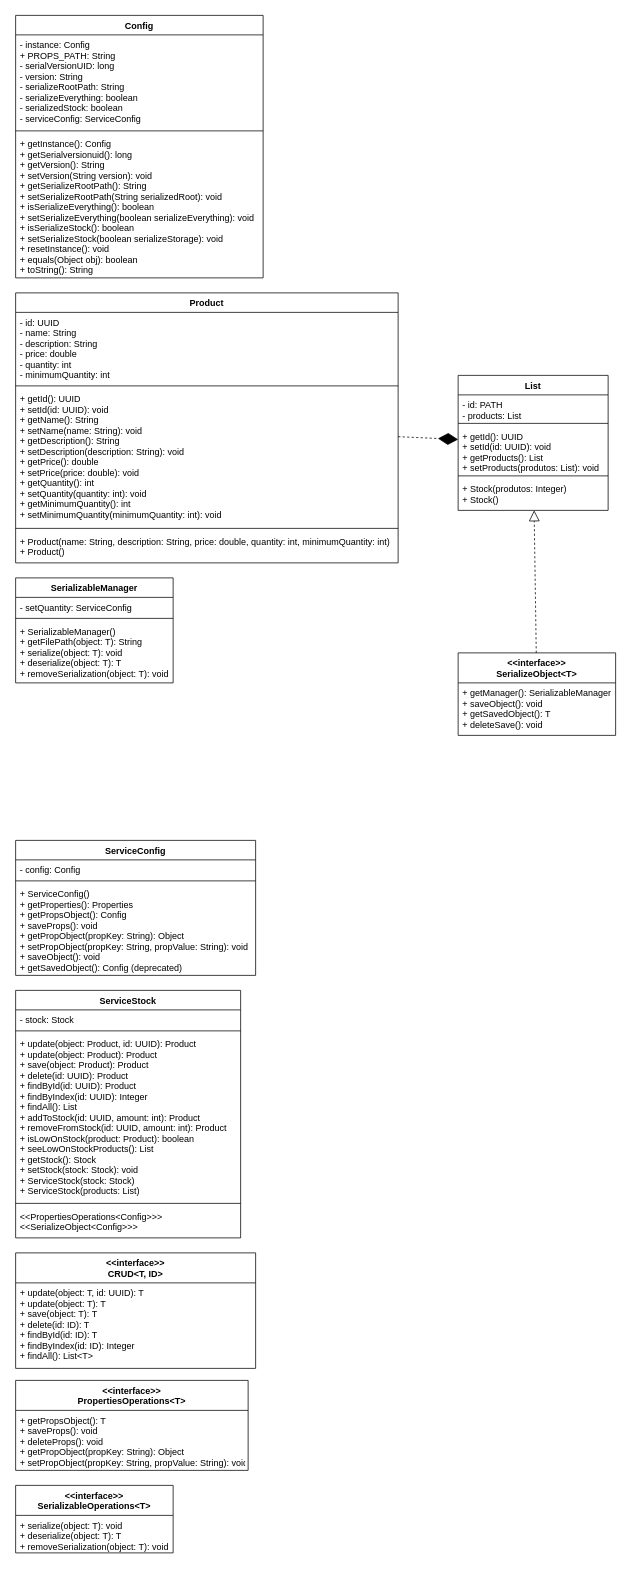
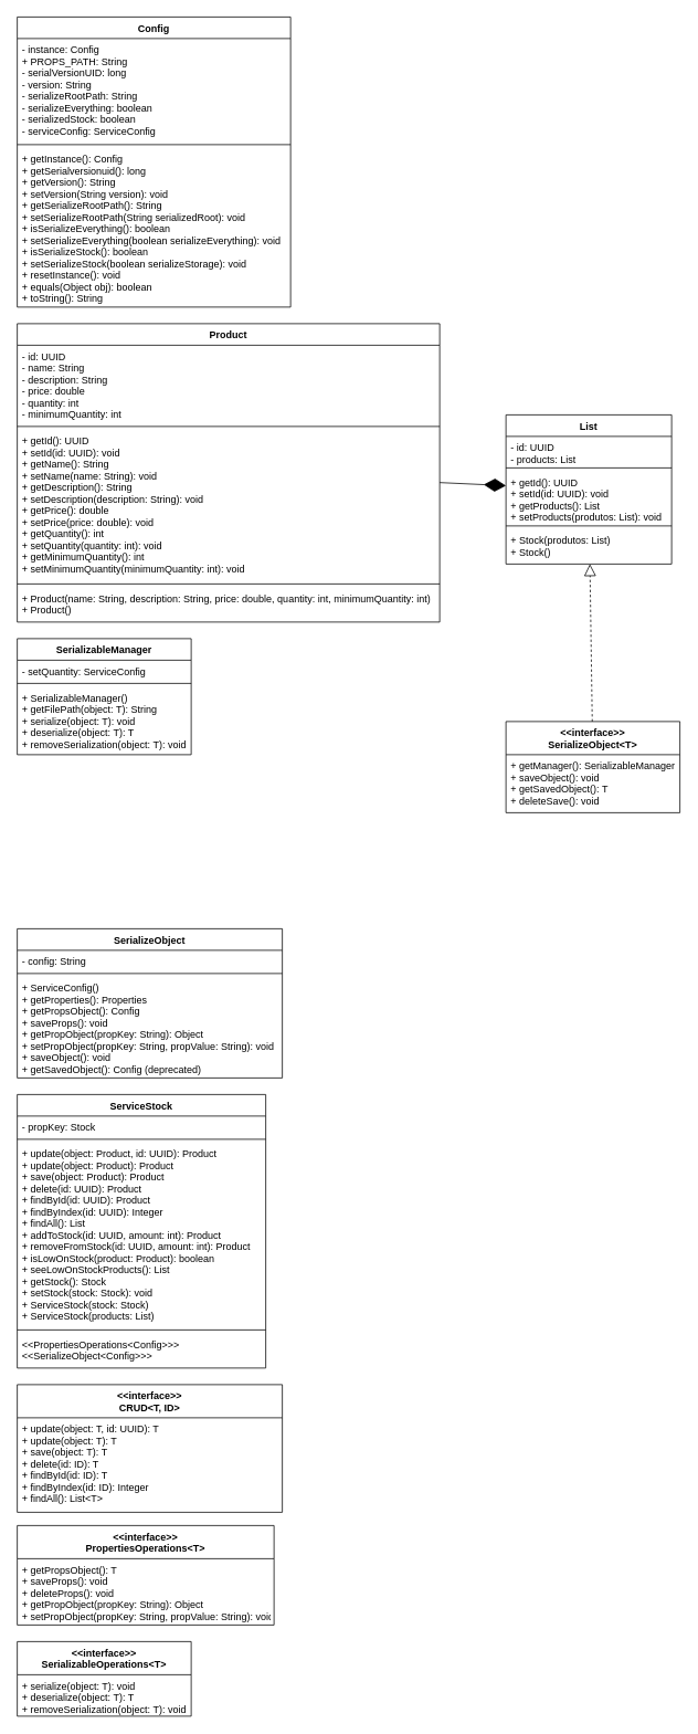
  <mxCell id="0" />
  <mxCell id="1" parent="0" />
  <mxCell id="2" value="Config" style="swimlane;fontStyle=1;align=center;verticalAlign=top;childLayout=stackLayout;horizontal=1;startSize=26;horizontalStack=0;resizeParent=1;resizeParentMax=0;resizeLast=0;collapsible=1;marginBottom=0;" vertex="1" parent="1"><mxGeometry x="20" y="20" width="330" height="350" as="geometry"><mxRectangle x="150" y="199" width="100" height="30" as="alternateBounds" /></mxGeometry></mxCell>
  <mxCell id="3" value="- instance: Config&#10;+ PROPS_PATH: String&#10;- serialVersionUID: long&#10;- version: String&#10;- serializeRootPath: String&#10;- serializeEverything: boolean&#10;- serializedStock: boolean&#10;- serviceConfig: ServiceConfig" style="text;strokeColor=none;fillColor=none;align=left;verticalAlign=top;spacingLeft=4;spacingRight=4;overflow=hidden;rotatable=0;points=[[0,0.5],[1,0.5]];portConstraint=eastwest;" vertex="1" parent="2"><mxGeometry y="26" width="330" height="124" as="geometry" /></mxCell>
  <mxCell id="4" value="" style="line;strokeWidth=1;fillColor=none;align=left;verticalAlign=middle;spacingTop=-1;spacingLeft=3;spacingRight=3;rotatable=0;labelPosition=right;points=[];portConstraint=eastwest;strokeColor=inherit;" vertex="1" parent="2"><mxGeometry y="150" width="330" height="8" as="geometry" /></mxCell>
  <mxCell id="5" value="+ getInstance(): Config&#10;+ getSerialversionuid(): long&#10;+ getVersion(): String&#10;+ setVersion(String version): void&#10;+ getSerializeRootPath(): String&#10;+ setSerializeRootPath(String serializedRoot): void&#10;+ isSerializeEverything(): boolean&#10;+ setSerializeEverything(boolean serializeEverything): void&#10;+ isSerializeStock(): boolean&#10;+ setSerializeStock(boolean serializeStorage): void&#10;+ resetInstance(): void&#10;+ equals(Object obj): boolean&#10;+ toString(): String" style="text;strokeColor=none;fillColor=none;align=left;verticalAlign=top;spacingLeft=4;spacingRight=4;overflow=hidden;rotatable=0;points=[[0,0.5],[1,0.5]];portConstraint=eastwest;" vertex="1" parent="2"><mxGeometry y="158" width="330" height="192" as="geometry" /></mxCell>
  <mxCell id="6" value="Product" style="swimlane;fontStyle=1;align=center;verticalAlign=top;childLayout=stackLayout;horizontal=1;startSize=26;horizontalStack=0;resizeParent=1;resizeParentMax=0;resizeLast=0;collapsible=1;marginBottom=0;" vertex="1" parent="1"><mxGeometry x="20" y="390" width="510" height="360" as="geometry"><mxRectangle x="20" y="380" width="90" height="30" as="alternateBounds" /></mxGeometry></mxCell>
  <mxCell id="7" value="- id: UUID&#10;- name: String&#10;- description: String&#10;- price: double&#10;- quantity: int&#10;- minimumQuantity: int" style="text;strokeColor=none;fillColor=none;align=left;verticalAlign=top;spacingLeft=4;spacingRight=4;overflow=hidden;rotatable=0;points=[[0,0.5],[1,0.5]];portConstraint=eastwest;" vertex="1" parent="6"><mxGeometry y="26" width="510" height="94" as="geometry" /></mxCell>
  <mxCell id="8" value="" style="line;strokeWidth=1;fillColor=none;align=left;verticalAlign=middle;spacingTop=-1;spacingLeft=3;spacingRight=3;rotatable=0;labelPosition=right;points=[];portConstraint=eastwest;strokeColor=inherit;" vertex="1" parent="6"><mxGeometry y="120" width="510" height="8" as="geometry" /></mxCell>
  <mxCell id="9" value="+ getId(): UUID&#10;+ setId(id: UUID): void&#10;+ getName(): String&#10;+ setName(name: String): void&#10;+ getDescription(): String&#10;+ setDescription(description: String): void&#10;+ getPrice(): double&#10;+ setPrice(price: double): void&#10;+ getQuantity(): int&#10;+ setQuantity(quantity: int): void&#10;+ getMinimumQuantity(): int&#10;+ setMinimumQuantity(minimumQuantity: int): void" style="text;strokeColor=none;fillColor=none;align=left;verticalAlign=top;spacingLeft=4;spacingRight=4;overflow=hidden;rotatable=0;points=[[0,0.5],[1,0.5]];portConstraint=eastwest;" vertex="1" parent="6"><mxGeometry y="128" width="510" height="182" as="geometry" /></mxCell>
  <mxCell id="10" value="" style="line;strokeWidth=1;fillColor=none;align=left;verticalAlign=middle;spacingTop=-1;spacingLeft=3;spacingRight=3;rotatable=0;labelPosition=right;points=[];portConstraint=eastwest;strokeColor=inherit;" vertex="1" parent="6"><mxGeometry y="310" width="510" height="8" as="geometry" /></mxCell>
  <mxCell id="11" value="+ Product(name: String, description: String, price: double, quantity: int, minimumQuantity: int)&#10;+ Product()" style="text;strokeColor=none;fillColor=none;align=left;verticalAlign=top;spacingLeft=4;spacingRight=4;overflow=hidden;rotatable=0;points=[[0,0.5],[1,0.5]];portConstraint=eastwest;" vertex="1" parent="6"><mxGeometry y="318" width="510" height="42" as="geometry" /></mxCell>
  <mxCell id="12" value="SerializableManager" style="swimlane;fontStyle=1;align=center;verticalAlign=top;childLayout=stackLayout;horizontal=1;startSize=26;horizontalStack=0;resizeParent=1;resizeParentMax=0;resizeLast=0;collapsible=1;marginBottom=0;" vertex="1" parent="1"><mxGeometry x="20" y="770" width="210" height="140" as="geometry"><mxRectangle x="150" y="199" width="100" height="30" as="alternateBounds" /></mxGeometry></mxCell>
  <mxCell id="13" value="- setQuantity: ServiceConfig" style="text;strokeColor=none;fillColor=none;align=left;verticalAlign=top;spacingLeft=4;spacingRight=4;overflow=hidden;rotatable=0;points=[[0,0.5],[1,0.5]];portConstraint=eastwest;" vertex="1" parent="12"><mxGeometry y="26" width="210" height="24" as="geometry" /></mxCell>
  <mxCell id="14" value="" style="line;strokeWidth=1;fillColor=none;align=left;verticalAlign=middle;spacingTop=-1;spacingLeft=3;spacingRight=3;rotatable=0;labelPosition=right;points=[];portConstraint=eastwest;strokeColor=inherit;" vertex="1" parent="12"><mxGeometry y="50" width="210" height="8" as="geometry" /></mxCell>
  <mxCell id="15" value="+ SerializableManager()&#10;+ getFilePath(object: T): String&#10;+ serialize(object: T): void&#10;+ deserialize(object: T): T&#10;+ removeSerialization(object: T): void" style="text;strokeColor=none;fillColor=none;align=left;verticalAlign=top;spacingLeft=4;spacingRight=4;overflow=hidden;rotatable=0;points=[[0,0.5],[1,0.5]];portConstraint=eastwest;" vertex="1" parent="12"><mxGeometry y="58" width="210" height="82" as="geometry" /></mxCell>
  <mxCell id="16" value="List" style="swimlane;fontStyle=1;align=center;verticalAlign=top;childLayout=stackLayout;horizontal=1;startSize=26;horizontalStack=0;resizeParent=1;resizeParentMax=0;resizeLast=0;collapsible=1;marginBottom=0;" vertex="1" parent="1"><mxGeometry x="610" y="500" width="200" height="180" as="geometry"><mxRectangle x="610" y="440" width="70" height="30" as="alternateBounds" /></mxGeometry></mxCell>
- <mxCell id="17" value="- id: PATH&#10;- products: List" style="text;strokeColor=none;fillColor=none;align=left;verticalAlign=top;spacingLeft=4;spacingRight=4;overflow=hidden;rotatable=0;points=[[0,0.5],[1,0.5]];portConstraint=eastwest;" vertex="1" parent="16"><mxGeometry y="26" width="200" height="34" as="geometry" /></mxCell>
+ <mxCell id="17" value="- id: UUID&#10;- products: List" style="text;strokeColor=none;fillColor=none;align=left;verticalAlign=top;spacingLeft=4;spacingRight=4;overflow=hidden;rotatable=0;points=[[0,0.5],[1,0.5]];portConstraint=eastwest;" vertex="1" parent="16"><mxGeometry y="26" width="200" height="34" as="geometry" /></mxCell>
  <mxCell id="18" value="" style="line;strokeWidth=1;fillColor=none;align=left;verticalAlign=middle;spacingTop=-1;spacingLeft=3;spacingRight=3;rotatable=0;labelPosition=right;points=[];portConstraint=eastwest;strokeColor=inherit;" vertex="1" parent="16"><mxGeometry y="60" width="200" height="8" as="geometry" /></mxCell>
  <mxCell id="19" value="+ getId(): UUID&#10;+ setId(id: UUID): void&#10;+ getProducts(): List&#10;+ setProducts(produtos: List): void" style="text;strokeColor=none;fillColor=none;align=left;verticalAlign=top;spacingLeft=4;spacingRight=4;overflow=hidden;rotatable=0;points=[[0,0.5],[1,0.5]];portConstraint=eastwest;" vertex="1" parent="16"><mxGeometry y="68" width="200" height="62" as="geometry" /></mxCell>
  <mxCell id="20" value="" style="line;strokeWidth=1;fillColor=none;align=left;verticalAlign=middle;spacingTop=-1;spacingLeft=3;spacingRight=3;rotatable=0;labelPosition=right;points=[];portConstraint=eastwest;strokeColor=inherit;" vertex="1" parent="16"><mxGeometry y="130" width="200" height="8" as="geometry" /></mxCell>
- <mxCell id="21" value="+ Stock(produtos: Integer)&#10;+ Stock()" style="text;strokeColor=none;fillColor=none;align=left;verticalAlign=top;spacingLeft=4;spacingRight=4;overflow=hidden;rotatable=0;points=[[0,0.5],[1,0.5]];portConstraint=eastwest;" vertex="1" parent="16"><mxGeometry y="138" width="200" height="42" as="geometry" /></mxCell>
- <mxCell id="22" value="ServiceConfig" style="swimlane;fontStyle=1;align=center;verticalAlign=top;childLayout=stackLayout;horizontal=1;startSize=26;horizontalStack=0;resizeParent=1;resizeParentMax=0;resizeLast=0;collapsible=1;marginBottom=0;" vertex="1" parent="1"><mxGeometry x="20" y="1120" width="320" height="180" as="geometry" /></mxCell>
- <mxCell id="23" value="- config: Config" style="text;strokeColor=none;fillColor=none;align=left;verticalAlign=top;spacingLeft=4;spacingRight=4;overflow=hidden;rotatable=0;points=[[0,0.5],[1,0.5]];portConstraint=eastwest;" vertex="1" parent="22"><mxGeometry y="26" width="320" height="24" as="geometry" /></mxCell>
+ <mxCell id="21" value="+ Stock(produtos: List)&#10;+ Stock()" style="text;strokeColor=none;fillColor=none;align=left;verticalAlign=top;spacingLeft=4;spacingRight=4;overflow=hidden;rotatable=0;points=[[0,0.5],[1,0.5]];portConstraint=eastwest;" vertex="1" parent="16"><mxGeometry y="138" width="200" height="42" as="geometry" /></mxCell>
+ <mxCell id="22" value="SerializeObject" style="swimlane;fontStyle=1;align=center;verticalAlign=top;childLayout=stackLayout;horizontal=1;startSize=26;horizontalStack=0;resizeParent=1;resizeParentMax=0;resizeLast=0;collapsible=1;marginBottom=0;" vertex="1" parent="1"><mxGeometry x="20" y="1120" width="320" height="180" as="geometry" /></mxCell>
+ <mxCell id="23" value="- config: String" style="text;strokeColor=none;fillColor=none;align=left;verticalAlign=top;spacingLeft=4;spacingRight=4;overflow=hidden;rotatable=0;points=[[0,0.5],[1,0.5]];portConstraint=eastwest;" vertex="1" parent="22"><mxGeometry y="26" width="320" height="24" as="geometry" /></mxCell>
  <mxCell id="24" value="" style="line;strokeWidth=1;fillColor=none;align=left;verticalAlign=middle;spacingTop=-1;spacingLeft=3;spacingRight=3;rotatable=0;labelPosition=right;points=[];portConstraint=eastwest;strokeColor=inherit;" vertex="1" parent="22"><mxGeometry y="50" width="320" height="8" as="geometry" /></mxCell>
  <mxCell id="25" value="+ ServiceConfig()&#10;+ getProperties(): Properties&#10;+ getPropsObject(): Config&#10;+ saveProps(): void&#10;+ getPropObject(propKey: String): Object&#10;+ setPropObject(propKey: String, propValue: String): void&#10;+ saveObject(): void&#10;+ getSavedObject(): Config (deprecated)" style="text;strokeColor=none;fillColor=none;align=left;verticalAlign=top;spacingLeft=4;spacingRight=4;overflow=hidden;rotatable=0;points=[[0,0.5],[1,0.5]];portConstraint=eastwest;" vertex="1" parent="22"><mxGeometry y="58" width="320" height="122" as="geometry" /></mxCell>
  <mxCell id="26" value="ServiceStock" style="swimlane;fontStyle=1;align=center;verticalAlign=top;childLayout=stackLayout;horizontal=1;startSize=26;horizontalStack=0;resizeParent=1;resizeParentMax=0;resizeLast=0;collapsible=1;marginBottom=0;" vertex="1" parent="1"><mxGeometry x="20" y="1320" width="300" height="330" as="geometry" /></mxCell>
- <mxCell id="27" value="- stock: Stock" style="text;strokeColor=none;fillColor=none;align=left;verticalAlign=top;spacingLeft=4;spacingRight=4;overflow=hidden;rotatable=0;points=[[0,0.5],[1,0.5]];portConstraint=eastwest;" vertex="1" parent="26"><mxGeometry y="26" width="300" height="24" as="geometry" /></mxCell>
+ <mxCell id="27" value="- propKey: Stock" style="text;strokeColor=none;fillColor=none;align=left;verticalAlign=top;spacingLeft=4;spacingRight=4;overflow=hidden;rotatable=0;points=[[0,0.5],[1,0.5]];portConstraint=eastwest;" vertex="1" parent="26"><mxGeometry y="26" width="300" height="24" as="geometry" /></mxCell>
  <mxCell id="28" value="" style="line;strokeWidth=1;fillColor=none;align=left;verticalAlign=middle;spacingTop=-1;spacingLeft=3;spacingRight=3;rotatable=0;labelPosition=right;points=[];portConstraint=eastwest;strokeColor=inherit;" vertex="1" parent="26"><mxGeometry y="50" width="300" height="8" as="geometry" /></mxCell>
  <mxCell id="29" value="+ update(object: Product, id: UUID): Product&#10;+ update(object: Product): Product&#10;+ save(object: Product): Product&#10;+ delete(id: UUID): Product&#10;+ findById(id: UUID): Product&#10;+ findByIndex(id: UUID): Integer&#10;+ findAll(): List&#10;+ addToStock(id: UUID, amount: int): Product&#10;+ removeFromStock(id: UUID, amount: int): Product&#10;+ isLowOnStock(product: Product): boolean&#10;+ seeLowOnStockProducts(): List&#10;+ getStock(): Stock&#10;+ setStock(stock: Stock): void&#10;+ ServiceStock(stock: Stock)&#10;+ ServiceStock(products: List)" style="text;strokeColor=none;fillColor=none;align=left;verticalAlign=top;spacingLeft=4;spacingRight=4;overflow=hidden;rotatable=0;points=[[0,0.5],[1,0.5]];portConstraint=eastwest;" vertex="1" parent="26"><mxGeometry y="58" width="300" height="222" as="geometry" /></mxCell>
  <mxCell id="30" value="" style="line;strokeWidth=1;fillColor=none;align=left;verticalAlign=middle;spacingTop=-1;spacingLeft=3;spacingRight=3;rotatable=0;labelPosition=right;points=[];portConstraint=eastwest;strokeColor=inherit;" vertex="1" parent="26"><mxGeometry y="280" width="300" height="8" as="geometry" /></mxCell>
  <mxCell id="31" value="&lt;&lt;PropertiesOperations&lt;Config&gt;&gt;&gt;&#10;&lt;&lt;SerializeObject&lt;Config&gt;&gt;&gt;" style="text;strokeColor=none;fillColor=none;align=left;verticalAlign=top;spacingLeft=4;spacingRight=4;overflow=hidden;rotatable=0;points=[[0,0.5],[1,0.5]];portConstraint=eastwest;" vertex="1" parent="26"><mxGeometry y="288" width="300" height="42" as="geometry" /></mxCell>
  <mxCell id="32" value="&lt;&lt;interface&gt;&gt;&#10;CRUD&lt;T, ID&gt;" style="swimlane;fontStyle=1;align=center;verticalAlign=top;childLayout=stackLayout;horizontal=1;startSize=40;horizontalStack=0;resizeParent=1;resizeParentMax=0;resizeLast=0;collapsible=1;marginBottom=0;" vertex="1" parent="1"><mxGeometry x="20" y="1670" width="320" height="154" as="geometry" /></mxCell>
  <mxCell id="33" value="+ update(object: T, id: UUID): T&#10;+ update(object: T): T&#10;+ save(object: T): T&#10;+ delete(id: ID): T&#10;+ findById(id: ID): T&#10;+ findByIndex(id: ID): Integer&#10;+ findAll(): List&lt;T&gt;" style="text;strokeColor=none;fillColor=none;align=left;verticalAlign=top;spacingLeft=4;spacingRight=4;overflow=hidden;rotatable=0;points=[[0,0.5],[1,0.5]];portConstraint=eastwest;" vertex="1" parent="32"><mxGeometry y="40" width="320" height="114" as="geometry" /></mxCell>
  <mxCell id="34" value="&lt;&lt;interface&gt;&gt;&#10;PropertiesOperations&lt;T&gt;" style="swimlane;fontStyle=1;align=center;verticalAlign=top;childLayout=stackLayout;horizontal=1;startSize=40;horizontalStack=0;resizeParent=1;resizeParentMax=0;resizeLast=0;collapsible=1;marginBottom=0;" vertex="1" parent="1"><mxGeometry x="20" y="1840" width="310" height="120" as="geometry" /></mxCell>
  <mxCell id="35" value="+ getPropsObject(): T&#10;+ saveProps(): void&#10;+ deleteProps(): void&#10;+ getPropObject(propKey: String): Object&#10;+ setPropObject(propKey: String, propValue: String): void" style="text;strokeColor=none;fillColor=none;align=left;verticalAlign=top;spacingLeft=4;spacingRight=4;overflow=hidden;rotatable=0;points=[[0,0.5],[1,0.5]];portConstraint=eastwest;" vertex="1" parent="34"><mxGeometry y="40" width="310" height="80" as="geometry" /></mxCell>
  <mxCell id="36" value="&lt;&lt;interface&gt;&gt;&#10;SerializableOperations&lt;T&gt;" style="swimlane;fontStyle=1;align=center;verticalAlign=top;childLayout=stackLayout;horizontal=1;startSize=40;horizontalStack=0;resizeParent=1;resizeParentMax=0;resizeLast=0;collapsible=1;marginBottom=0;" vertex="1" parent="1"><mxGeometry x="20" y="1980" width="210" height="90" as="geometry" /></mxCell>
  <mxCell id="37" value="+ serialize(object: T): void &#10;+ deserialize(object: T): T   &#10;+ removeSerialization(object: T): void" style="text;strokeColor=none;fillColor=none;align=left;verticalAlign=top;spacingLeft=4;spacingRight=4;overflow=hidden;rotatable=0;points=[[0,0.5],[1,0.5]];portConstraint=eastwest;" vertex="1" parent="36"><mxGeometry y="40" width="210" height="50" as="geometry" /></mxCell>
  <mxCell id="38" value="&lt;&lt;interface&gt;&gt;&#10;SerializeObject&lt;T&gt;" style="swimlane;fontStyle=1;align=center;verticalAlign=top;childLayout=stackLayout;horizontal=1;startSize=40;horizontalStack=0;resizeParent=1;resizeParentMax=0;resizeLast=0;collapsible=1;marginBottom=0;" vertex="1" parent="1"><mxGeometry x="610" y="870" width="210" height="110" as="geometry" /></mxCell>
  <mxCell id="39" value="+ getManager(): SerializableManager&#10;+ saveObject(): void&#10;+ getSavedObject(): T&#10;+ deleteSave(): void" style="text;strokeColor=none;fillColor=none;align=left;verticalAlign=top;spacingLeft=4;spacingRight=4;overflow=hidden;rotatable=0;points=[[0,0.5],[1,0.5]];portConstraint=eastwest;" vertex="1" parent="38"><mxGeometry y="40" width="210" height="70" as="geometry" /></mxCell>
- <mxCell id="40" value="" style="endArrow=diamondThin;endFill=1;endSize=24;html=1;dashed=1;" edge="1" parent="1" source="6" target="16"><mxGeometry width="160" relative="1" as="geometry"><mxPoint x="550" y="410" as="sourcePoint" /><mxPoint x="710" y="410" as="targetPoint" /></mxGeometry></mxCell>
+ <mxCell id="40" value="" style="endArrow=diamondThin;endFill=1;endSize=24;html=1;" edge="1" parent="1" source="6" target="16"><mxGeometry width="160" relative="1" as="geometry"><mxPoint x="550" y="410" as="sourcePoint" /><mxPoint x="710" y="410" as="targetPoint" /></mxGeometry></mxCell>
  <mxCell id="41" value="" style="endArrow=block;dashed=1;endFill=0;endSize=12;html=1;" edge="1" parent="1" source="38" target="16"><mxGeometry width="160" relative="1" as="geometry"><mxPoint x="500" y="830" as="sourcePoint" /><mxPoint x="660" y="830" as="targetPoint" /></mxGeometry></mxCell>
